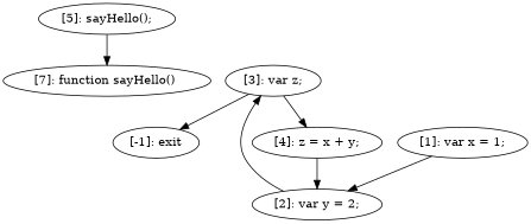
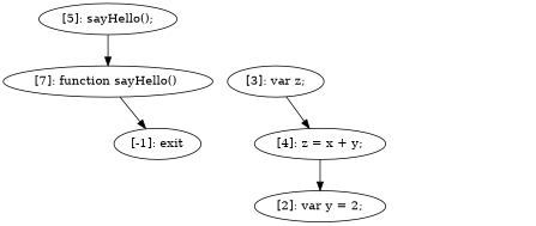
  digraph {
    n1 [label="[-1]: exit"]
-   n2 [label="[1]: var x = 1;\n"]
    n3 [label="[2]: var y = 2;\n"]
    n4 [label="[7]: function sayHello() \n"]
    n5 [label="[3]: var z;\n"]
    n6 [label="[4]: z = x + y;\n"]
    n7 [label="[5]: sayHello();\n"]
-   n2 -> n3
-   n3 -> n5
-   n5 -> n1
+   n4 -> n1
    n5 -> n6
    n6 -> n3
    n7 -> n4
  }
